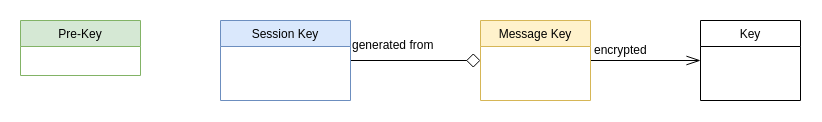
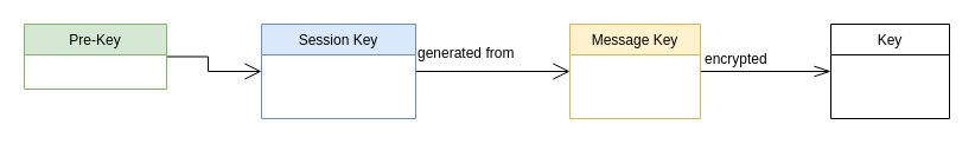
  <mxCell id="0" />
  <mxCell id="1" parent="0" />
+ <mxCell id="2" style="edgeStyle=orthogonalEdgeStyle;rounded=0;orthogonalLoop=1;jettySize=auto;html=1;entryX=0;entryY=0.5;entryDx=0;entryDy=0;endArrow=open;endFill=0;endSize=12;" parent="1" source="3" target="5" edge="1"><mxGeometry relative="1" as="geometry" /></mxCell>
  <mxCell id="3" value="Pre-Key" style="swimlane;fontStyle=0;childLayout=stackLayout;horizontal=1;startSize=26;fillColor=#d5e8d4;horizontalStack=0;resizeParent=1;resizeParentMax=0;resizeLast=0;collapsible=1;marginBottom=0;strokeColor=#82b366;" parent="1" vertex="1"><mxGeometry x="20" y="20" width="120" height="55" as="geometry" /></mxCell>
- <mxCell id="4" style="edgeStyle=orthogonalEdgeStyle;rounded=0;orthogonalLoop=1;jettySize=auto;html=1;entryX=0;entryY=0.5;entryDx=0;entryDy=0;endArrow=diamond;endFill=0;endSize=12;" parent="1" source="5" target="7" edge="1"><mxGeometry relative="1" as="geometry" /></mxCell>
+ <mxCell id="4" style="edgeStyle=orthogonalEdgeStyle;rounded=0;orthogonalLoop=1;jettySize=auto;html=1;entryX=0;entryY=0.5;entryDx=0;entryDy=0;endArrow=open;endFill=0;endSize=12;" parent="1" source="5" target="7" edge="1"><mxGeometry relative="1" as="geometry" /></mxCell>
  <mxCell id="5" value="Session Key" style="swimlane;fontStyle=0;childLayout=stackLayout;horizontal=1;startSize=26;fillColor=#dae8fc;horizontalStack=0;resizeParent=1;resizeParentMax=0;resizeLast=0;collapsible=1;marginBottom=0;strokeColor=#6c8ebf;" parent="1" vertex="1"><mxGeometry x="220" y="20" width="130" height="80" as="geometry" /></mxCell>
  <mxCell id="6" style="edgeStyle=orthogonalEdgeStyle;rounded=0;orthogonalLoop=1;jettySize=auto;html=1;entryX=0;entryY=0.5;entryDx=0;entryDy=0;endArrow=openThin;endFill=0;endSize=12;" parent="1" source="7" target="8" edge="1"><mxGeometry relative="1" as="geometry" /></mxCell>
  <mxCell id="7" value="Message Key" style="swimlane;fontStyle=0;childLayout=stackLayout;horizontal=1;startSize=26;fillColor=#fff2cc;horizontalStack=0;resizeParent=1;resizeParentMax=0;resizeLast=0;collapsible=1;marginBottom=0;strokeColor=#d6b656;" parent="1" vertex="1"><mxGeometry x="480" y="20" width="110" height="80" as="geometry" /></mxCell>
  <mxCell id="8" value="Key" style="swimlane;fontStyle=0;childLayout=stackLayout;horizontal=1;startSize=26;fillColor=none;horizontalStack=0;resizeParent=1;resizeParentMax=0;resizeLast=0;collapsible=1;marginBottom=0;" parent="1" vertex="1"><mxGeometry x="700" y="20" width="100" height="80" as="geometry" /></mxCell>
  <mxCell id="9" value="encrypted" style="text;html=1;resizable=0;points=[];autosize=1;align=left;verticalAlign=top;spacingTop=-4;" parent="1" vertex="1"><mxGeometry x="592" y="40" width="80" height="20" as="geometry" /></mxCell>
  <mxCell id="10" value="generated from" style="text;html=1;resizable=0;points=[];autosize=1;align=left;verticalAlign=top;spacingTop=-4;" parent="1" vertex="1"><mxGeometry x="350" y="35" width="110" height="20" as="geometry" /></mxCell>
